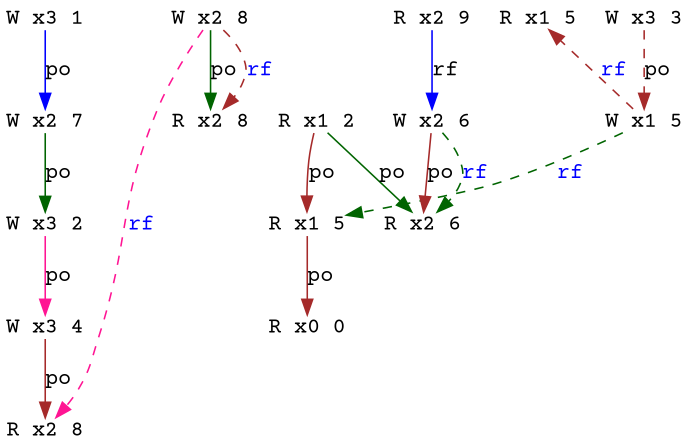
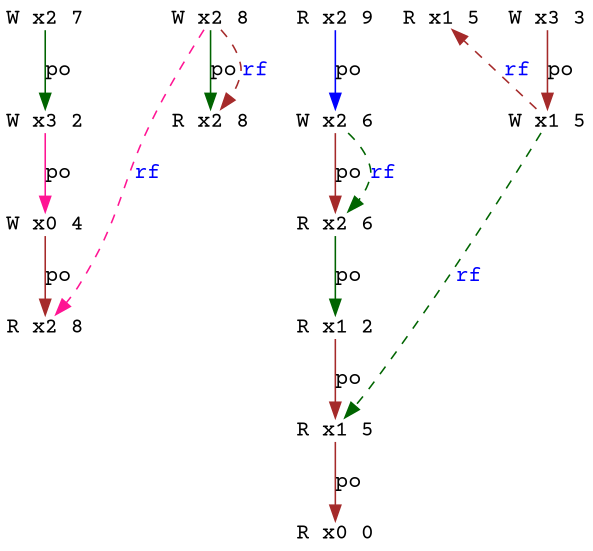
  digraph {
    fontname="Courier Prime"
    node [fontname="Courier Prime" idx=0 loc=2 shape=plain th=3 type=R]
    edge [color=brown fontname="Courier Prime"]
    n1 [idx=2 label="R x2 8" th=1]
-   n2 [label="W x3 1" loc=3 th=0 type=W]
    n3 [idx=1 label="W x2 7" th=0 type=W]
    n4 [label="W x3 2" loc=3 th=1 type=W]
    n5 [idx=1 label="W x1 5" loc=1 th=2 type=W]
    n6 [idx=4 label="R x1 5" loc=1 th=1]
    n7 [idx=4 label="R x1 5" loc=1]
    n8 [idx=5 label="R x0 0" loc=0]
    n9 [idx=3 label="R x2 8" th=0]
    n10 [label="R x2 9"]
    n11 [idx=1 label="W x2 6" type=W]
    n12 [label="W x3 3" loc=3 th=2 type=W]
    n13 [idx=2 label="R x2 6"]
    n14 [idx=3 label="R x1 2" loc=1]
-   n15 [idx=1 label="W x3 4" loc=3 th=1 type=W]
+   n15 [idx=1 label="W x0 4" loc=3 th=1 type=W]
    n16 [idx=2 label="W x2 8" th=0 type=W]
-   n2 -> n3 [color=blue label=po]
    n3 -> n4 [color=darkgreen label=po]
    n4 -> n15 [color=deeppink label=po]
    n5 -> n6 [constraint=false fontcolor=blue from_idx=1 from_th=2 label=rf style=dashed to_idx=4 to_th=1]
    n5 -> n7 [color=darkgreen constraint=false fontcolor=blue from_idx=1 from_th=2 label=rf style=dashed to_idx=4 to_th=3]
    n7 -> n8 [label=po]
-   n10 -> n11 [color=blue label=rf]
+   n10 -> n11 [color=blue label=po]
    n11 -> n13 [label=po]
    n11 -> n13 [color=darkgreen constraint=false fontcolor=blue from_idx=1 from_th=3 label=rf style=dashed to_idx=2 to_th=3]
-   n12 -> n5 [label=po style=dashed]
-   n14 -> n13 [color=darkgreen label=po]
+   n12 -> n5 [label=po]
+   n13 -> n14 [color=darkgreen label=po]
    n14 -> n7 [label=po]
    n15 -> n1 [label=po]
    n16 -> n1 [color=deeppink constraint=false fontcolor=blue from_idx=2 from_th=0 label=rf style=dashed to_idx=2 to_th=1]
    n16 -> n9 [color=darkgreen label=po]
    n16 -> n9 [constraint=false fontcolor=blue from_idx=2 from_th=0 label=rf style=dashed to_idx=3 to_th=0]
  }
